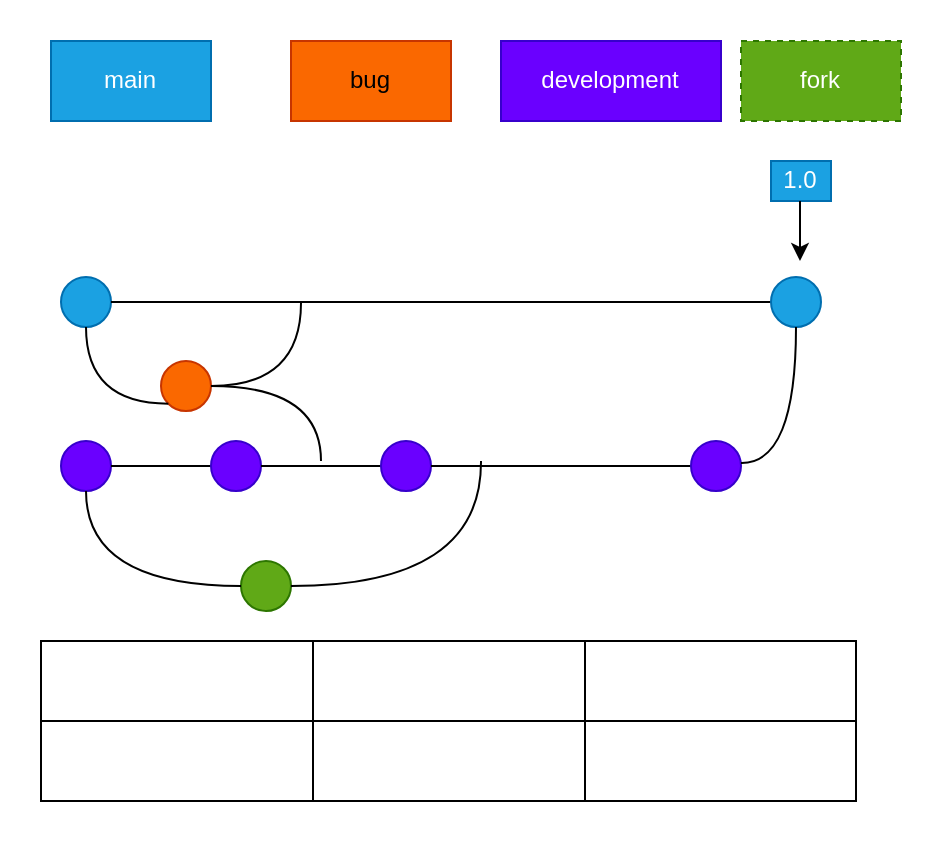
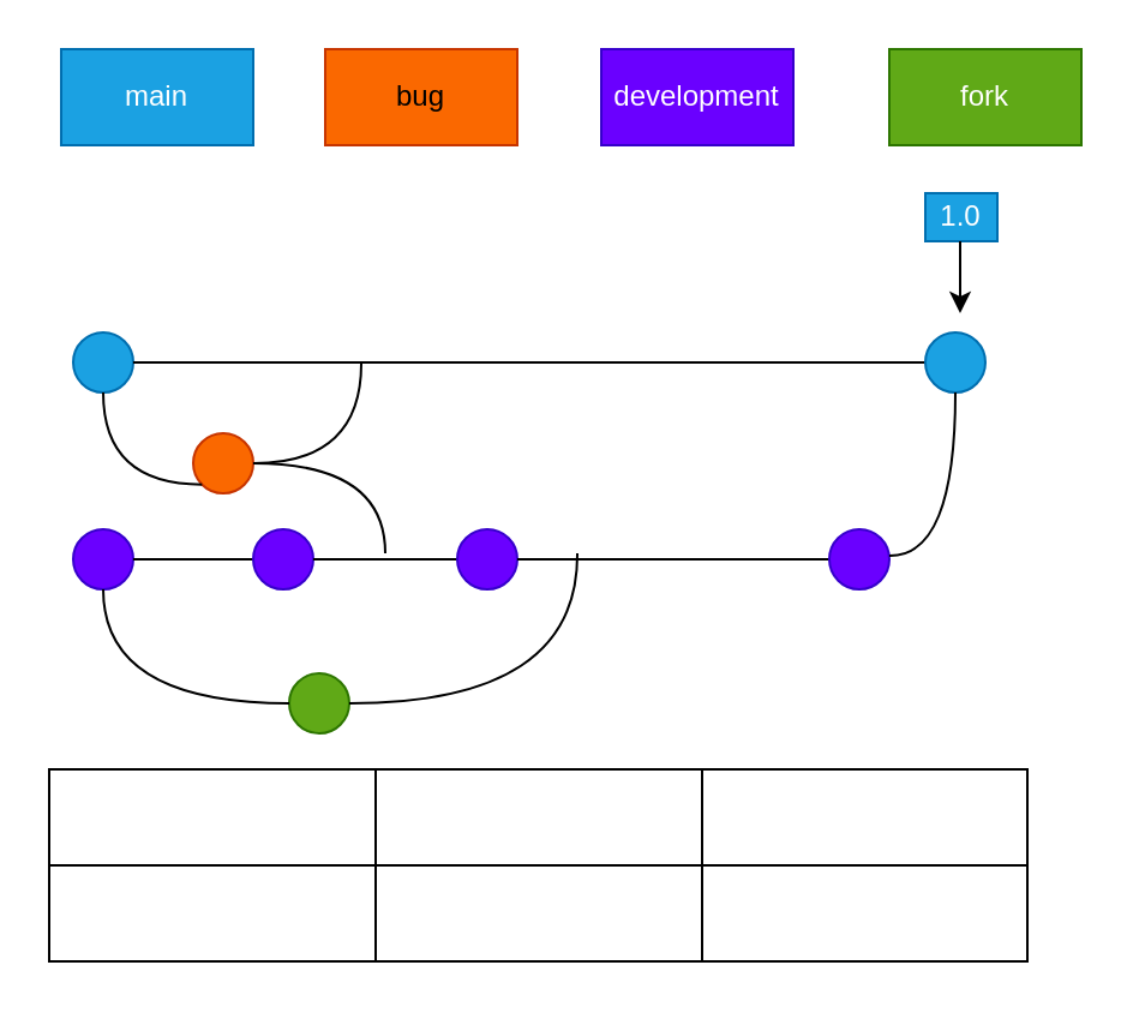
  <mxCell id="0" />
  <mxCell id="1" parent="0" />
  <mxCell id="2" value="main" style="rounded=0;whiteSpace=wrap;html=1;fillColor=#1ba1e2;fontColor=#ffffff;strokeColor=#006EAF;" parent="1" vertex="1"><mxGeometry x="25" y="20" width="80" height="40" as="geometry" /></mxCell>
- <mxCell id="3" value="bug" style="rounded=0;whiteSpace=wrap;html=1;fillColor=#fa6800;fontColor=#000000;strokeColor=#C73500;" vertex="1" parent="1"><mxGeometry x="145" y="20" width="80" height="40" as="geometry" /></mxCell>
- <mxCell id="4" value="development" style="rounded=0;whiteSpace=wrap;html=1;fillColor=#6a00ff;fontColor=#ffffff;strokeColor=#3700CC;" vertex="1" parent="1"><mxGeometry x="250" y="20" width="110" height="40" as="geometry" /></mxCell>
+ <mxCell id="3" value="bug" style="rounded=0;whiteSpace=wrap;html=1;fillColor=#fa6800;fontColor=#000000;strokeColor=#C73500;" vertex="1" parent="1"><mxGeometry x="135" y="20" width="80" height="40" as="geometry" /></mxCell>
+ <mxCell id="4" value="development" style="rounded=0;whiteSpace=wrap;html=1;fillColor=#6a00ff;fontColor=#ffffff;strokeColor=#3700CC;" vertex="1" parent="1"><mxGeometry x="250" y="20" width="80" height="40" as="geometry" /></mxCell>
  <mxCell id="5" value="" style="endArrow=none;html=1;rounded=0;" edge="1" parent="1" target="6"><mxGeometry width="50" height="50" relative="1" as="geometry"><mxPoint x="50" y="150" as="sourcePoint" /><mxPoint x="420" y="150" as="targetPoint" /></mxGeometry></mxCell>
  <mxCell id="6" value="" style="ellipse;whiteSpace=wrap;html=1;aspect=fixed;fillColor=#1ba1e2;fontColor=#ffffff;strokeColor=#006EAF;" vertex="1" parent="1"><mxGeometry x="30" y="138" width="25" height="25" as="geometry" /></mxCell>
  <mxCell id="7" value="" style="endArrow=none;html=1;rounded=0;entryX=0;entryY=0.5;entryDx=0;entryDy=0;" edge="1" parent="1" target="8"><mxGeometry width="50" height="50" relative="1" as="geometry"><mxPoint x="55" y="150.5" as="sourcePoint" /><mxPoint x="240" y="150" as="targetPoint" /></mxGeometry></mxCell>
  <mxCell id="8" value="" style="ellipse;whiteSpace=wrap;html=1;aspect=fixed;fillColor=#1ba1e2;fontColor=#ffffff;strokeColor=#006EAF;" vertex="1" parent="1"><mxGeometry x="385" y="138" width="25" height="25" as="geometry" /></mxCell>
  <mxCell id="9" value="" style="ellipse;whiteSpace=wrap;html=1;aspect=fixed;fillColor=#fa6800;fontColor=#000000;strokeColor=#C73500;" vertex="1" parent="1"><mxGeometry x="80" y="180" width="25" height="25" as="geometry" /></mxCell>
  <mxCell id="10" value="" style="endArrow=none;html=1;rounded=0;" edge="1" parent="1" target="11"><mxGeometry width="50" height="50" relative="1" as="geometry"><mxPoint x="40" y="230" as="sourcePoint" /><mxPoint x="420" y="230" as="targetPoint" /></mxGeometry></mxCell>
  <mxCell id="11" value="" style="ellipse;whiteSpace=wrap;html=1;aspect=fixed;fillColor=#6a00ff;fontColor=#ffffff;strokeColor=#3700CC;" vertex="1" parent="1"><mxGeometry x="30" y="220" width="25" height="25" as="geometry" /></mxCell>
  <mxCell id="12" value="" style="endArrow=none;html=1;rounded=0;" edge="1" parent="1" source="11" target="13"><mxGeometry width="50" height="50" relative="1" as="geometry"><mxPoint x="55" y="232" as="sourcePoint" /><mxPoint x="420" y="230" as="targetPoint" /></mxGeometry></mxCell>
  <mxCell id="13" value="" style="ellipse;whiteSpace=wrap;html=1;aspect=fixed;fillColor=#6a00ff;fontColor=#ffffff;strokeColor=#3700CC;" vertex="1" parent="1"><mxGeometry x="105" y="220" width="25" height="25" as="geometry" /></mxCell>
  <mxCell id="14" value="" style="endArrow=none;html=1;rounded=0;" edge="1" parent="1" source="13" target="15"><mxGeometry width="50" height="50" relative="1" as="geometry"><mxPoint x="130" y="232" as="sourcePoint" /><mxPoint x="420" y="230" as="targetPoint" /></mxGeometry></mxCell>
  <mxCell id="15" value="" style="ellipse;whiteSpace=wrap;html=1;aspect=fixed;fillColor=#6a00ff;fontColor=#ffffff;strokeColor=#3700CC;" vertex="1" parent="1"><mxGeometry x="190" y="220" width="25" height="25" as="geometry" /></mxCell>
  <mxCell id="16" value="" style="endArrow=none;html=1;rounded=0;" edge="1" parent="1" source="15" target="17"><mxGeometry width="50" height="50" relative="1" as="geometry"><mxPoint x="215" y="232" as="sourcePoint" /><mxPoint x="420" y="230" as="targetPoint" /></mxGeometry></mxCell>
  <mxCell id="17" value="" style="ellipse;whiteSpace=wrap;html=1;aspect=fixed;fillColor=#6a00ff;fontColor=#ffffff;strokeColor=#3700CC;" vertex="1" parent="1"><mxGeometry x="345" y="220" width="25" height="25" as="geometry" /></mxCell>
- <mxCell id="18" value="fork" style="rounded=0;whiteSpace=wrap;html=1;fillColor=#60a917;fontColor=#ffffff;strokeColor=#2D7600;dashed=1;" vertex="1" parent="1"><mxGeometry x="370" y="20" width="80" height="40" as="geometry" /></mxCell>
+ <mxCell id="18" value="fork" style="rounded=0;whiteSpace=wrap;html=1;fillColor=#60a917;fontColor=#ffffff;strokeColor=#2D7600;" vertex="1" parent="1"><mxGeometry x="370" y="20" width="80" height="40" as="geometry" /></mxCell>
  <mxCell id="19" value="" style="ellipse;whiteSpace=wrap;html=1;aspect=fixed;fillColor=#60a917;fontColor=#ffffff;strokeColor=#2D7600;" vertex="1" parent="1"><mxGeometry x="120" y="280" width="25" height="25" as="geometry" /></mxCell>
  <mxCell id="20" value="" style="endArrow=none;html=1;rounded=0;entryX=0;entryY=0.5;entryDx=0;entryDy=0;exitX=0.5;exitY=1;exitDx=0;exitDy=0;edgeStyle=orthogonalEdgeStyle;curved=1;" edge="1" parent="1" source="11" target="19"><mxGeometry width="50" height="50" relative="1" as="geometry"><mxPoint x="50" y="330" as="sourcePoint" /><mxPoint x="100" y="280" as="targetPoint" /></mxGeometry></mxCell>
  <mxCell id="21" value="" style="endArrow=none;html=1;rounded=0;exitX=1;exitY=0.5;exitDx=0;exitDy=0;edgeStyle=orthogonalEdgeStyle;curved=1;" edge="1" parent="1" source="19"><mxGeometry width="50" height="50" relative="1" as="geometry"><mxPoint x="160" y="320" as="sourcePoint" /><mxPoint x="240" y="230" as="targetPoint" /></mxGeometry></mxCell>
  <mxCell id="22" value="" style="endArrow=none;html=1;rounded=0;edgeStyle=orthogonalEdgeStyle;curved=1;entryX=0.5;entryY=1;entryDx=0;entryDy=0;exitX=0;exitY=1;exitDx=0;exitDy=0;" edge="1" parent="1" source="9" target="6"><mxGeometry width="50" height="50" relative="1" as="geometry"><mxPoint x="50" y="210" as="sourcePoint" /><mxPoint x="100" y="160" as="targetPoint" /></mxGeometry></mxCell>
  <mxCell id="23" value="" style="endArrow=none;html=1;rounded=0;edgeStyle=orthogonalEdgeStyle;curved=1;entryX=1;entryY=0.5;entryDx=0;entryDy=0;" edge="1" parent="1" target="9"><mxGeometry width="50" height="50" relative="1" as="geometry"><mxPoint x="160" y="230" as="sourcePoint" /><mxPoint x="200" y="200" as="targetPoint" /><Array as="points"><mxPoint x="160" y="193" /></Array></mxGeometry></mxCell>
  <mxCell id="24" value="" style="endArrow=none;html=1;rounded=0;edgeStyle=orthogonalEdgeStyle;curved=1;entryX=0.5;entryY=1;entryDx=0;entryDy=0;" edge="1" parent="1" target="8"><mxGeometry width="50" height="50" relative="1" as="geometry"><mxPoint x="370" y="231" as="sourcePoint" /><mxPoint x="376" y="170" as="targetPoint" /></mxGeometry></mxCell>
  <mxCell id="25" value="" style="endArrow=none;html=1;rounded=0;edgeStyle=orthogonalEdgeStyle;curved=1;exitX=1;exitY=0.5;exitDx=0;exitDy=0;" edge="1" parent="1" source="9"><mxGeometry width="50" height="50" relative="1" as="geometry"><mxPoint x="100" y="200" as="sourcePoint" /><mxPoint x="150" y="150" as="targetPoint" /></mxGeometry></mxCell>
  <mxCell id="26" value="1.0" style="rounded=0;whiteSpace=wrap;html=1;fillColor=#1ba1e2;fontColor=#ffffff;strokeColor=#006EAF;" vertex="1" parent="1"><mxGeometry x="385" y="80" width="30" height="20" as="geometry" /></mxCell>
  <mxCell id="27" value="" style="endArrow=classic;html=1;rounded=0;" edge="1" parent="1"><mxGeometry width="50" height="50" relative="1" as="geometry"><mxPoint x="399.5" y="100" as="sourcePoint" /><mxPoint x="399.5" y="130" as="targetPoint" /></mxGeometry></mxCell>
  <mxCell id="28" value="" style="shape=table;startSize=0;container=1;collapsible=0;childLayout=tableLayout;fontSize=16;" vertex="1" parent="1"><mxGeometry x="20" y="320" width="407.5" height="80" as="geometry" /></mxCell>
  <mxCell id="29" value="" style="shape=tableRow;horizontal=0;startSize=0;swimlaneHead=0;swimlaneBody=0;strokeColor=inherit;top=0;left=0;bottom=0;right=0;collapsible=0;dropTarget=0;fillColor=none;points=[[0,0.5],[1,0.5]];portConstraint=eastwest;fontSize=16;" vertex="1" parent="28"><mxGeometry width="407.5" height="40" as="geometry" /></mxCell>
  <mxCell id="30" value="" style="shape=partialRectangle;html=1;whiteSpace=wrap;connectable=0;strokeColor=inherit;overflow=hidden;fillColor=none;top=0;left=0;bottom=0;right=0;pointerEvents=1;fontSize=16;" vertex="1" parent="29"><mxGeometry width="136" height="40" as="geometry"><mxRectangle width="136" height="40" as="alternateBounds" /></mxGeometry></mxCell>
  <mxCell id="31" value="" style="shape=partialRectangle;html=1;whiteSpace=wrap;connectable=0;strokeColor=inherit;overflow=hidden;fillColor=none;top=0;left=0;bottom=0;right=0;pointerEvents=1;fontSize=16;" vertex="1" parent="29"><mxGeometry x="136" width="136" height="40" as="geometry"><mxRectangle width="136" height="40" as="alternateBounds" /></mxGeometry></mxCell>
  <mxCell id="32" value="" style="shape=partialRectangle;html=1;whiteSpace=wrap;connectable=0;strokeColor=inherit;overflow=hidden;fillColor=none;top=0;left=0;bottom=0;right=0;pointerEvents=1;fontSize=16;" vertex="1" parent="29"><mxGeometry x="272" width="136" height="40" as="geometry"><mxRectangle width="136" height="40" as="alternateBounds" /></mxGeometry></mxCell>
  <mxCell id="33" value="" style="shape=tableRow;horizontal=0;startSize=0;swimlaneHead=0;swimlaneBody=0;strokeColor=inherit;top=0;left=0;bottom=0;right=0;collapsible=0;dropTarget=0;fillColor=none;points=[[0,0.5],[1,0.5]];portConstraint=eastwest;fontSize=16;" vertex="1" parent="28"><mxGeometry y="40" width="407.5" height="40" as="geometry" /></mxCell>
  <mxCell id="34" value="" style="shape=partialRectangle;html=1;whiteSpace=wrap;connectable=0;strokeColor=inherit;overflow=hidden;fillColor=none;top=0;left=0;bottom=0;right=0;pointerEvents=1;fontSize=16;" vertex="1" parent="33"><mxGeometry width="136" height="40" as="geometry"><mxRectangle width="136" height="40" as="alternateBounds" /></mxGeometry></mxCell>
  <mxCell id="35" value="" style="shape=partialRectangle;html=1;whiteSpace=wrap;connectable=0;strokeColor=inherit;overflow=hidden;fillColor=none;top=0;left=0;bottom=0;right=0;pointerEvents=1;fontSize=16;" vertex="1" parent="33"><mxGeometry x="136" width="136" height="40" as="geometry"><mxRectangle width="136" height="40" as="alternateBounds" /></mxGeometry></mxCell>
  <mxCell id="36" value="" style="shape=partialRectangle;html=1;whiteSpace=wrap;connectable=0;strokeColor=inherit;overflow=hidden;fillColor=none;top=0;left=0;bottom=0;right=0;pointerEvents=1;fontSize=16;" vertex="1" parent="33"><mxGeometry x="272" width="136" height="40" as="geometry"><mxRectangle width="136" height="40" as="alternateBounds" /></mxGeometry></mxCell>
